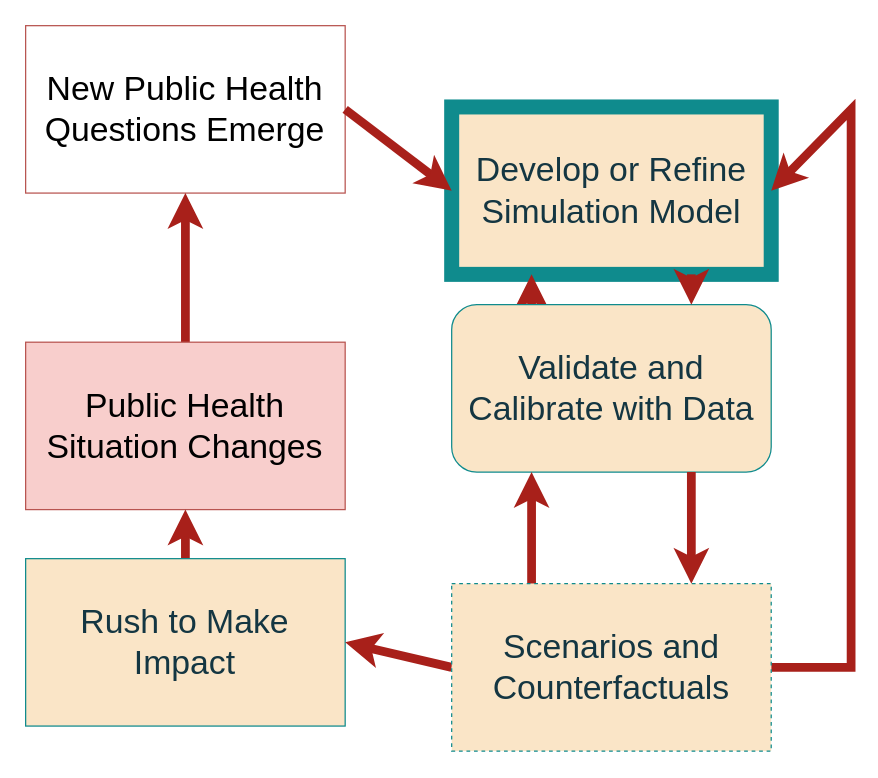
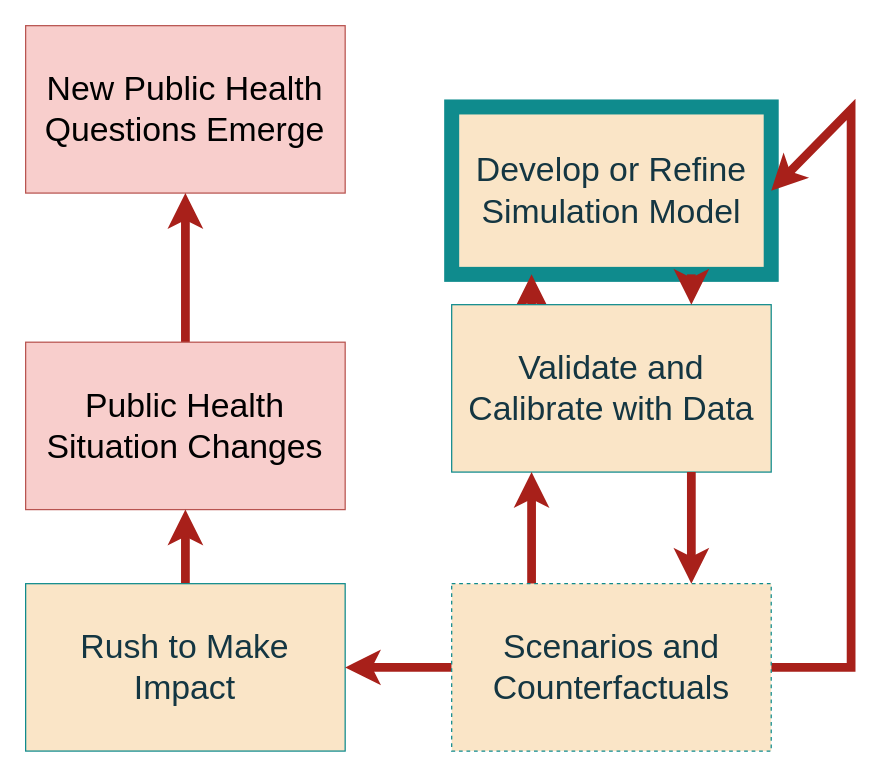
  <mxCell id="0" />
  <mxCell id="1" parent="0" />
- <mxCell id="2" value="New Public Health Questions Emerge" style="rounded=0;whiteSpace=wrap;html=1;strokeColor=#b85450;fillColor=#ffffff;fontSize=27;" vertex="1" parent="1"><mxGeometry width="255.484" height="133.846" as="geometry" x="20" y="20" /></mxCell>
+ <mxCell id="2" value="New Public Health Questions Emerge" style="rounded=0;whiteSpace=wrap;html=1;strokeColor=#b85450;fillColor=#f8cecc;fontSize=27;" vertex="1" parent="1"><mxGeometry width="255.484" height="133.846" as="geometry" x="20" y="20" /></mxCell>
  <mxCell id="3" style="edgeStyle=none;shape=connector;rounded=0;orthogonalLoop=1;jettySize=auto;html=1;exitX=0.5;exitY=0;exitDx=0;exitDy=0;entryX=0.5;entryY=1;entryDx=0;entryDy=0;labelBackgroundColor=default;strokeColor=#A8201A;strokeWidth=7;align=center;verticalAlign=middle;fontFamily=Helvetica;fontSize=27;fontColor=#143642;endArrow=classic;fillColor=#FAE5C7;" edge="1" parent="1" source="4" target="2"><mxGeometry relative="1" as="geometry" /></mxCell>
  <mxCell id="4" value="Public Health Situation Changes" style="rounded=0;whiteSpace=wrap;html=1;strokeColor=#b85450;fillColor=#f8cecc;fontSize=27;" vertex="1" parent="1"><mxGeometry x="20" y="273.077" width="255.484" height="133.846" as="geometry" /></mxCell>
  <mxCell id="5" value="Develop or Refine Simulation Model" style="rounded=0;whiteSpace=wrap;html=1;strokeColor=#0F8B8D;fontColor=#143642;fillColor=#FAE5C7;fontSize=27;strokeWidth=12;" vertex="1" parent="1"><mxGeometry x="360.645" y="85" width="255.484" height="133.846" as="geometry" /></mxCell>
- <mxCell id="6" style="rounded=0;orthogonalLoop=1;jettySize=auto;html=1;exitX=1;exitY=0.5;exitDx=0;exitDy=0;entryX=0;entryY=0.5;entryDx=0;entryDy=0;strokeColor=#A8201A;fontColor=#143642;fillColor=#FAE5C7;strokeWidth=7;fontSize=27;" edge="1" parent="1" source="2" target="5"><mxGeometry relative="1" as="geometry" /></mxCell>
  <mxCell id="7" style="edgeStyle=none;shape=connector;rounded=0;orthogonalLoop=1;jettySize=auto;html=1;exitX=0.25;exitY=0;exitDx=0;exitDy=0;entryX=0.25;entryY=1;entryDx=0;entryDy=0;labelBackgroundColor=default;strokeColor=#A8201A;strokeWidth=7;align=center;verticalAlign=middle;fontFamily=Helvetica;fontSize=27;fontColor=#143642;endArrow=classic;fillColor=#FAE5C7;" edge="1" parent="1" source="8" target="5"><mxGeometry relative="1" as="geometry" /></mxCell>
- <mxCell id="8" value="Validate and &lt;br style=&quot;font-size: 27px;&quot;&gt;Calibrate with Data" style="whiteSpace=wrap;html=1;strokeColor=#0F8B8D;fontColor=#143642;fillColor=#FAE5C7;fontSize=27;rounded=1;" vertex="1" parent="1"><mxGeometry x="360.645" y="243.077" width="255.484" height="133.846" as="geometry" /></mxCell>
+ <mxCell id="8" value="Validate and &lt;br style=&quot;font-size: 27px;&quot;&gt;Calibrate with Data" style="rounded=0;whiteSpace=wrap;html=1;strokeColor=#0F8B8D;fontColor=#143642;fillColor=#FAE5C7;fontSize=27;" vertex="1" parent="1"><mxGeometry x="360.645" y="243.077" width="255.484" height="133.846" as="geometry" /></mxCell>
  <mxCell id="9" style="edgeStyle=none;shape=connector;rounded=0;orthogonalLoop=1;jettySize=auto;html=1;exitX=0.75;exitY=1;exitDx=0;exitDy=0;entryX=0.75;entryY=0;entryDx=0;entryDy=0;labelBackgroundColor=default;strokeColor=#A8201A;strokeWidth=7;align=center;verticalAlign=middle;fontFamily=Helvetica;fontSize=27;fontColor=#143642;endArrow=classic;fillColor=#FAE5C7;" edge="1" parent="1" source="5" target="8"><mxGeometry relative="1" as="geometry" /></mxCell>
  <mxCell id="10" style="edgeStyle=none;shape=connector;rounded=0;orthogonalLoop=1;jettySize=auto;html=1;exitX=0.5;exitY=0;exitDx=0;exitDy=0;entryX=0.5;entryY=1;entryDx=0;entryDy=0;labelBackgroundColor=default;strokeColor=#A8201A;strokeWidth=7;align=center;verticalAlign=middle;fontFamily=Helvetica;fontSize=27;fontColor=#143642;endArrow=classic;fillColor=#FAE5C7;" edge="1" parent="1" source="11" target="4"><mxGeometry relative="1" as="geometry" /></mxCell>
- <mxCell id="11" value="Rush to Make&lt;br style=&quot;font-size: 27px;&quot;&gt;Impact" style="rounded=0;whiteSpace=wrap;html=1;strokeColor=#0F8B8D;fontColor=#143642;fillColor=#FAE5C7;fontSize=27;" vertex="1" parent="1"><mxGeometry x="20" y="446.154" width="255.484" height="133.846" as="geometry" /></mxCell>
+ <mxCell id="11" value="Rush to Make&lt;br style=&quot;font-size: 27px;&quot;&gt;Impact" style="rounded=0;whiteSpace=wrap;html=1;strokeColor=#0F8B8D;fontColor=#143642;fillColor=#FAE5C7;fontSize=27;" vertex="1" parent="1"><mxGeometry y="466.154" width="255.484" height="133.846" as="geometry" x="20" /></mxCell>
  <mxCell id="12" style="edgeStyle=none;shape=connector;rounded=0;orthogonalLoop=1;jettySize=auto;html=1;exitX=0;exitY=0.5;exitDx=0;exitDy=0;entryX=1;entryY=0.5;entryDx=0;entryDy=0;labelBackgroundColor=default;strokeColor=#A8201A;strokeWidth=7;align=center;verticalAlign=middle;fontFamily=Helvetica;fontSize=27;fontColor=#143642;endArrow=classic;fillColor=#FAE5C7;" edge="1" parent="1" source="15" target="11"><mxGeometry relative="1" as="geometry" /></mxCell>
  <mxCell id="13" style="edgeStyle=none;shape=connector;rounded=0;orthogonalLoop=1;jettySize=auto;html=1;exitX=1;exitY=0.5;exitDx=0;exitDy=0;entryX=1;entryY=0.5;entryDx=0;entryDy=0;labelBackgroundColor=default;strokeColor=#A8201A;strokeWidth=7;align=center;verticalAlign=middle;fontFamily=Helvetica;fontSize=27;fontColor=#143642;endArrow=classic;fillColor=#FAE5C7;" edge="1" parent="1" source="15" target="5"><mxGeometry relative="1" as="geometry"><Array as="points"><mxPoint x="680" y="533.077" /><mxPoint x="680" y="332.308" /><mxPoint x="680" y="86.923" /></Array></mxGeometry></mxCell>
  <mxCell id="14" style="edgeStyle=none;shape=connector;rounded=0;orthogonalLoop=1;jettySize=auto;html=1;exitX=0.25;exitY=0;exitDx=0;exitDy=0;entryX=0.25;entryY=1;entryDx=0;entryDy=0;labelBackgroundColor=default;strokeColor=#A8201A;strokeWidth=7;align=center;verticalAlign=middle;fontFamily=Helvetica;fontSize=27;fontColor=#143642;endArrow=classic;fillColor=#FAE5C7;" edge="1" parent="1" source="15" target="8"><mxGeometry relative="1" as="geometry" /></mxCell>
  <mxCell id="15" value="Scenarios and Counterfactuals" style="rounded=0;whiteSpace=wrap;html=1;strokeColor=#0F8B8D;fontColor=#143642;fillColor=#FAE5C7;fontSize=27;dashed=1;" vertex="1" parent="1"><mxGeometry x="360.645" y="466.154" width="255.484" height="133.846" as="geometry" /></mxCell>
  <mxCell id="16" style="edgeStyle=none;shape=connector;rounded=0;orthogonalLoop=1;jettySize=auto;html=1;exitX=0.75;exitY=1;exitDx=0;exitDy=0;entryX=0.75;entryY=0;entryDx=0;entryDy=0;labelBackgroundColor=default;strokeColor=#A8201A;strokeWidth=7;align=center;verticalAlign=middle;fontFamily=Helvetica;fontSize=27;fontColor=#143642;endArrow=classic;fillColor=#FAE5C7;" edge="1" parent="1" source="8" target="15"><mxGeometry relative="1" as="geometry" /></mxCell>
